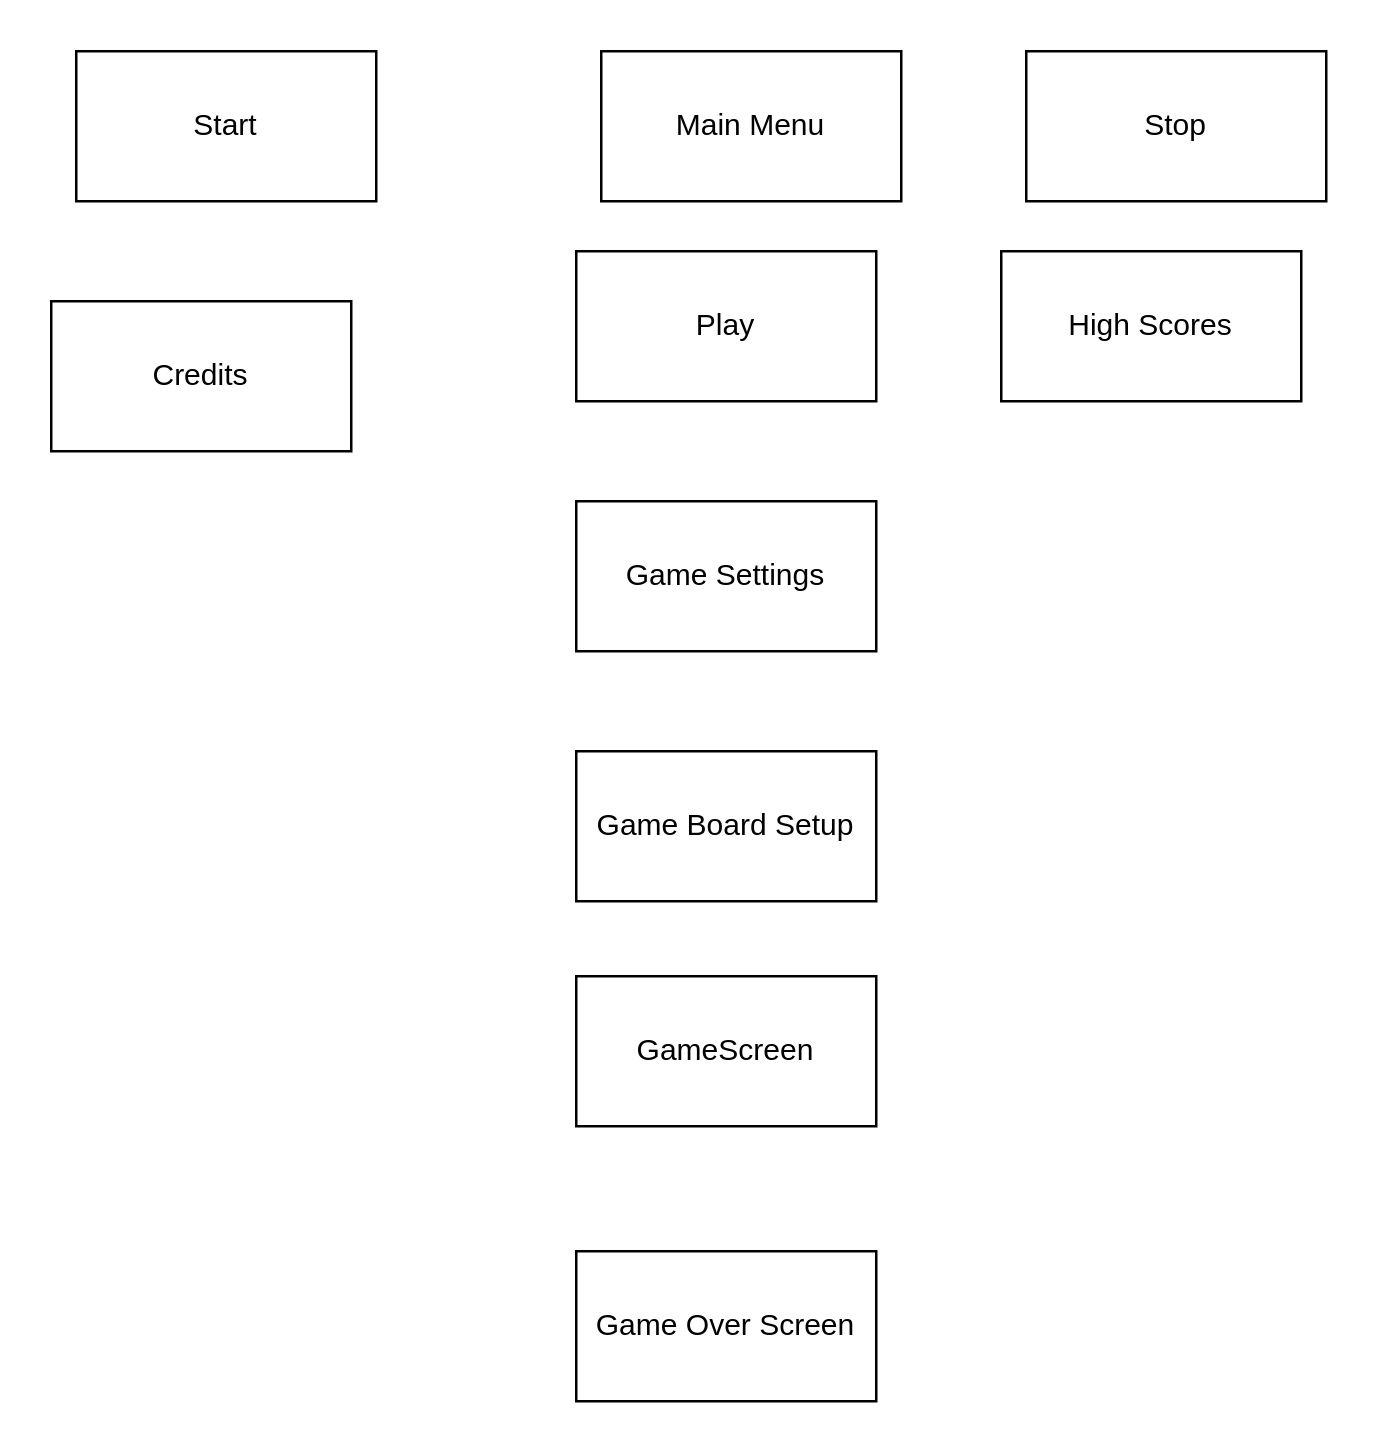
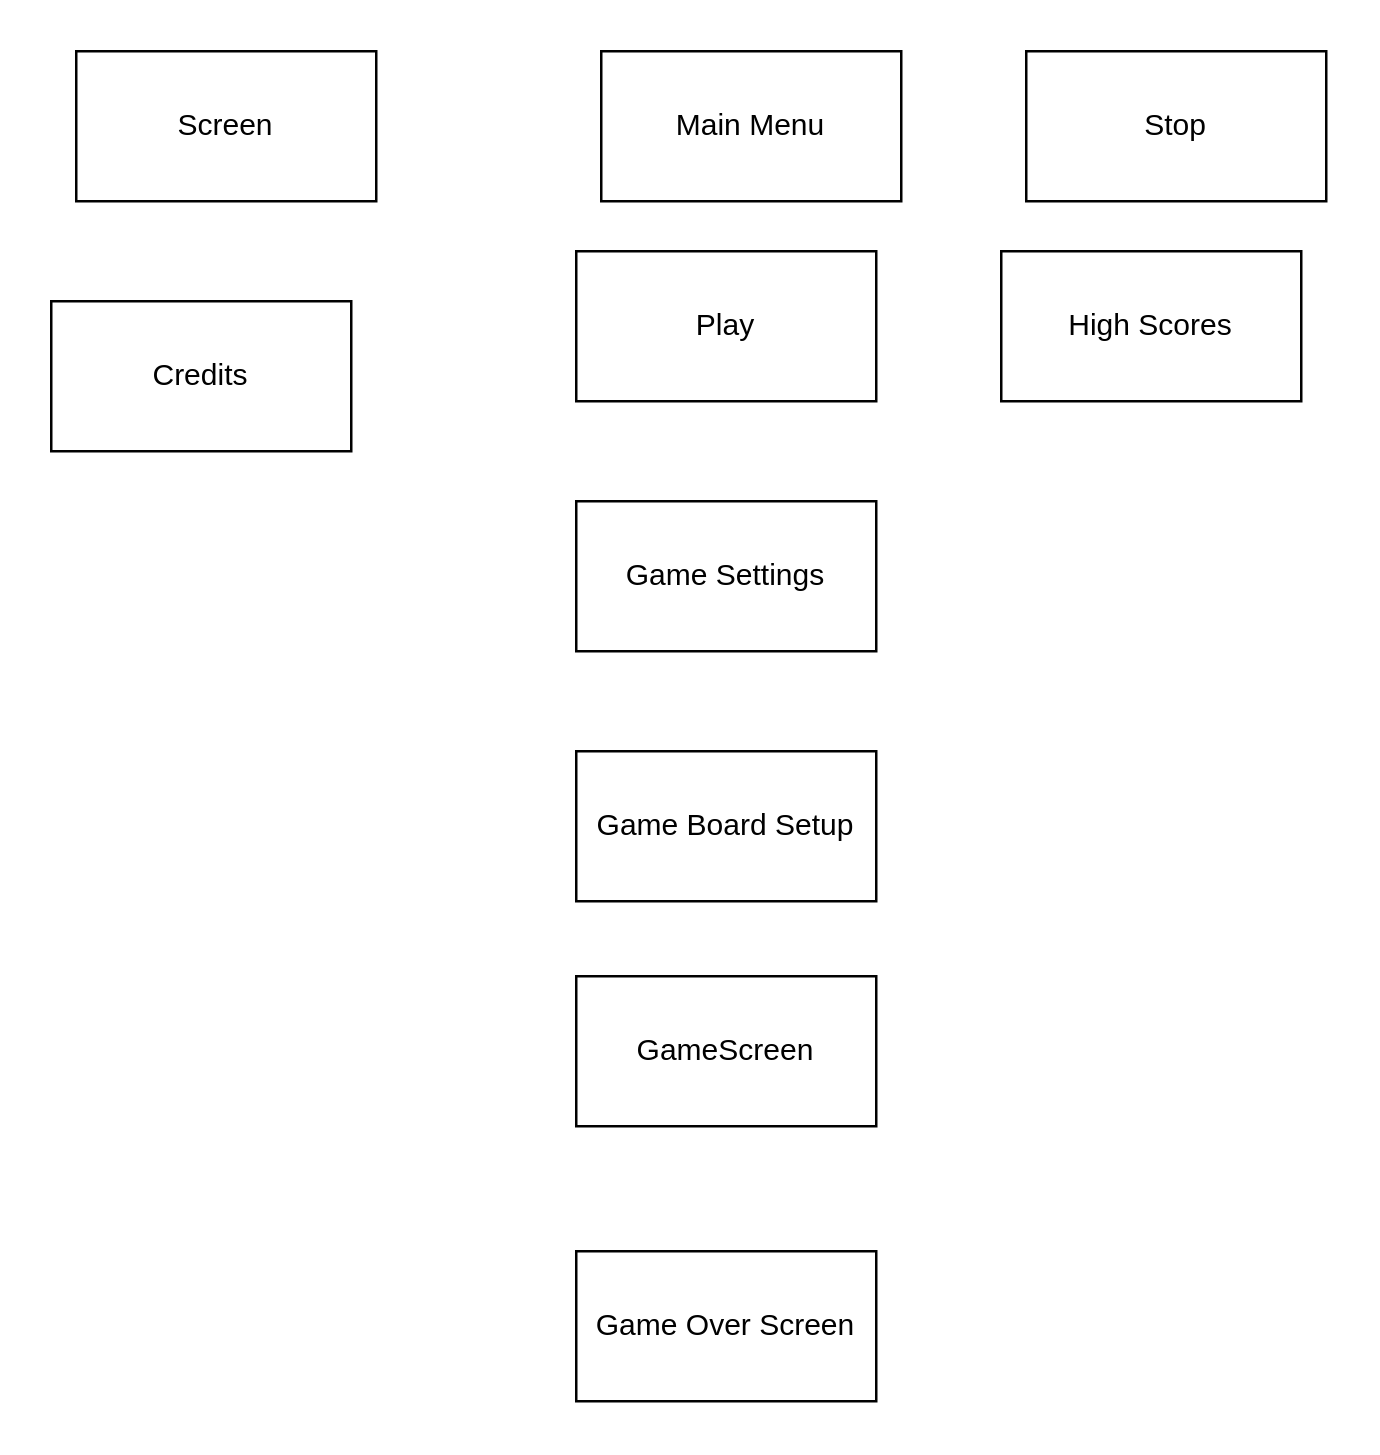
  <mxCell id="0" />
  <mxCell id="1" parent="0" />
  <mxCell id="2" value="Main Menu" style="rounded=0;whiteSpace=wrap;html=1;" vertex="1" parent="1"><mxGeometry x="240" y="20" width="120" height="60" as="geometry" /></mxCell>
- <mxCell id="3" value="Start" style="rounded=0;whiteSpace=wrap;html=1;" vertex="1" parent="1"><mxGeometry x="30" y="20" width="120" height="60" as="geometry" /></mxCell>
+ <mxCell id="3" value="Screen" style="rounded=0;whiteSpace=wrap;html=1;" vertex="1" parent="1"><mxGeometry x="30" y="20" width="120" height="60" as="geometry" /></mxCell>
  <mxCell id="4" value="Stop" style="rounded=0;whiteSpace=wrap;html=1;" vertex="1" parent="1"><mxGeometry x="410" y="20" width="120" height="60" as="geometry" /></mxCell>
  <mxCell id="5" value="Game Settings" style="rounded=0;whiteSpace=wrap;html=1;" vertex="1" parent="1"><mxGeometry x="230" y="200" width="120" height="60" as="geometry" /></mxCell>
  <mxCell id="6" value="Credits" style="rounded=0;whiteSpace=wrap;html=1;" vertex="1" parent="1"><mxGeometry x="20" y="120" width="120" height="60" as="geometry" /></mxCell>
  <mxCell id="7" value="High Scores" style="rounded=0;whiteSpace=wrap;html=1;" vertex="1" parent="1"><mxGeometry x="400" y="100" width="120" height="60" as="geometry" /></mxCell>
  <mxCell id="8" value="Play" style="rounded=0;whiteSpace=wrap;html=1;" vertex="1" parent="1"><mxGeometry x="230" y="100" width="120" height="60" as="geometry" /></mxCell>
  <mxCell id="9" value="Game Board Setup" style="rounded=0;whiteSpace=wrap;html=1;" vertex="1" parent="1"><mxGeometry x="230" y="300" width="120" height="60" as="geometry" /></mxCell>
  <mxCell id="10" value="GameScreen" style="rounded=0;whiteSpace=wrap;html=1;" vertex="1" parent="1"><mxGeometry x="230" y="390" width="120" height="60" as="geometry" /></mxCell>
  <mxCell id="11" value="Game Over Screen" style="rounded=0;whiteSpace=wrap;html=1;" vertex="1" parent="1"><mxGeometry x="230" y="500" width="120" height="60" as="geometry" /></mxCell>
